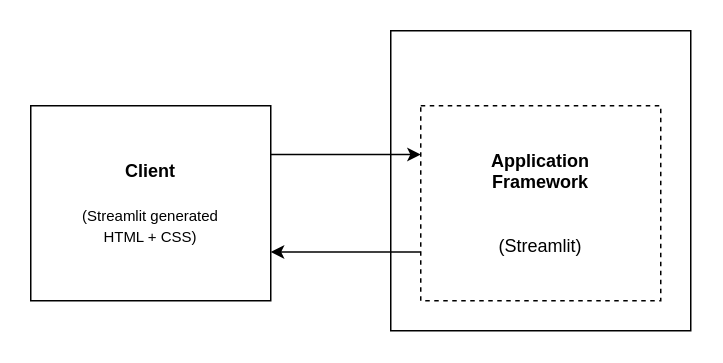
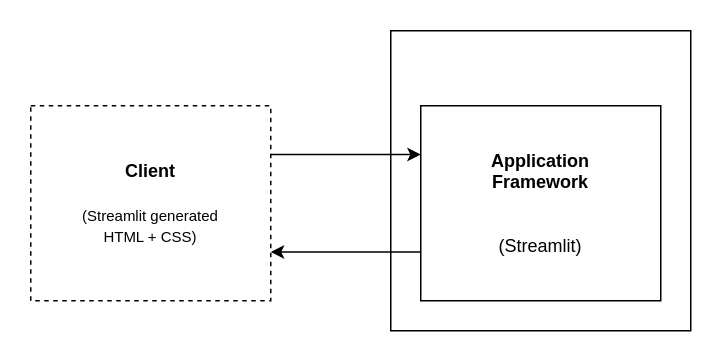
  <mxCell id="0" />
  <mxCell id="1" parent="0" />
  <mxCell id="2" value="" style="rounded=0;whiteSpace=wrap;html=1;align=left;labelBackgroundColor=#CCCCCC;" vertex="1" parent="1"><mxGeometry x="260" y="20" width="200" height="200" as="geometry" /></mxCell>
  <mxCell id="3" style="edgeStyle=orthogonalEdgeStyle;rounded=0;orthogonalLoop=1;jettySize=auto;html=1;exitX=0;exitY=0.75;exitDx=0;exitDy=0;entryX=1;entryY=0.75;entryDx=0;entryDy=0;" edge="1" parent="1" source="4" target="6"><mxGeometry relative="1" as="geometry" /></mxCell>
- <mxCell id="4" value="&lt;b&gt;Application&lt;br&gt;Framework&lt;/b&gt;&lt;br&gt;&lt;br&gt;&lt;br&gt;(Streamlit)" style="rounded=0;whiteSpace=wrap;html=1;align=center;dashed=1;" vertex="1" parent="1"><mxGeometry x="280" y="70" width="160" height="130" as="geometry" /></mxCell>
+ <mxCell id="4" value="&lt;b&gt;Application&lt;br&gt;Framework&lt;/b&gt;&lt;br&gt;&lt;br&gt;&lt;br&gt;(Streamlit)" style="rounded=0;whiteSpace=wrap;html=1;align=center;" vertex="1" parent="1"><mxGeometry x="280" y="70" width="160" height="130" as="geometry" /></mxCell>
  <mxCell id="5" style="edgeStyle=orthogonalEdgeStyle;rounded=0;orthogonalLoop=1;jettySize=auto;html=1;exitX=1;exitY=0.25;exitDx=0;exitDy=0;entryX=0;entryY=0.25;entryDx=0;entryDy=0;" edge="1" parent="1" source="6" target="4"><mxGeometry relative="1" as="geometry" /></mxCell>
- <mxCell id="6" value="&lt;b&gt;Client&lt;/b&gt;&lt;br&gt;&lt;br style=&quot;font-size: 11px&quot;&gt;&lt;font size=&quot;1&quot;&gt;(Streamlit generated&lt;br&gt;HTML + CSS)&lt;/font&gt;" style="rounded=0;whiteSpace=wrap;html=1;align=center;" vertex="1" parent="1"><mxGeometry x="20" y="70" width="160" height="130" as="geometry" /></mxCell>
+ <mxCell id="6" value="&lt;b&gt;Client&lt;/b&gt;&lt;br&gt;&lt;br style=&quot;font-size: 11px&quot;&gt;&lt;font size=&quot;1&quot;&gt;(Streamlit generated&lt;br&gt;HTML + CSS)&lt;/font&gt;" style="rounded=0;whiteSpace=wrap;html=1;align=center;dashed=1;" vertex="1" parent="1"><mxGeometry x="20" y="70" width="160" height="130" as="geometry" /></mxCell>
